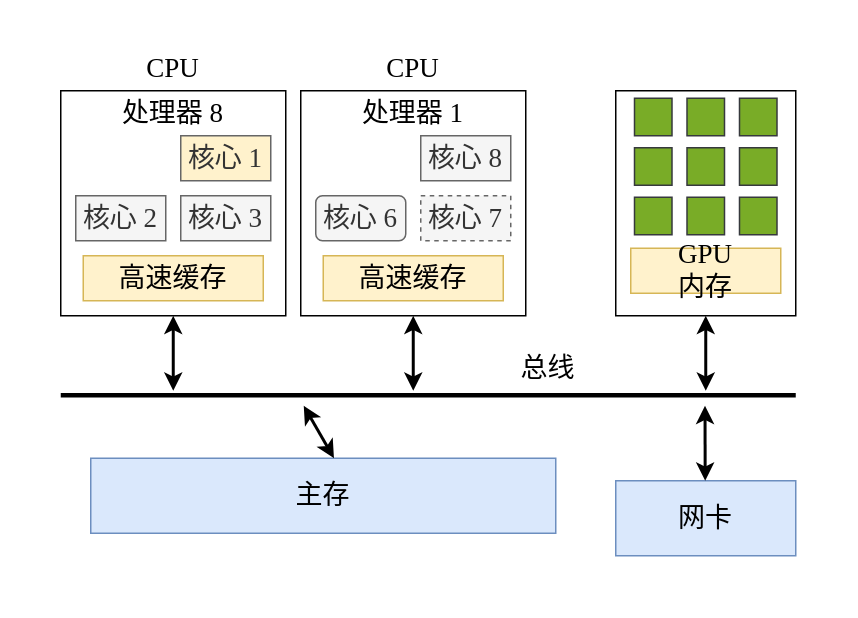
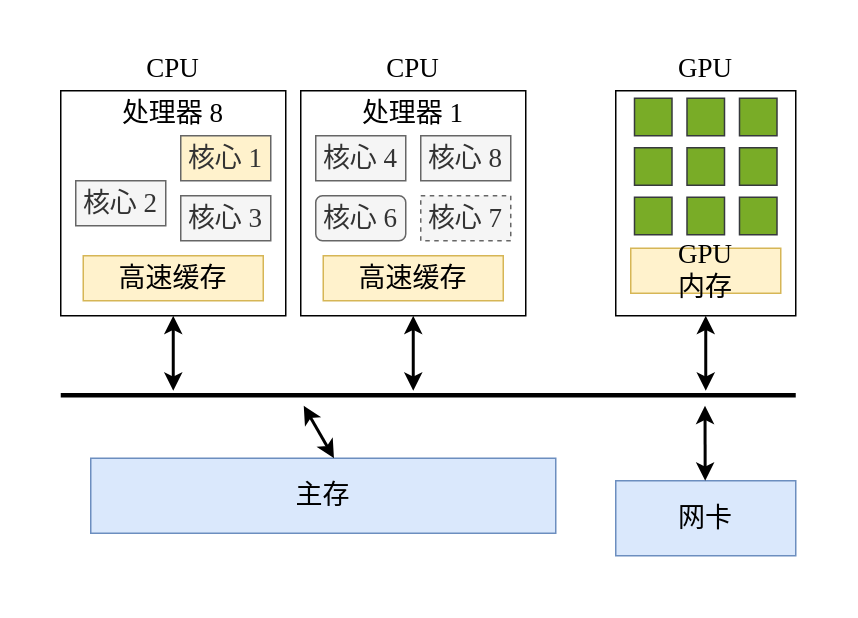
  <mxCell id="0" />
  <mxCell id="1" parent="0" />
  <mxCell id="2" value="" style="rounded=0;whiteSpace=wrap;html=1;strokeColor=none;fillColor=none;" parent="1" vertex="1"><mxGeometry x="20" y="20" width="530" height="370" as="geometry" /></mxCell>
  <mxCell id="3" value="" style="rounded=0;whiteSpace=wrap;html=1;fillColor=none;fontFamily=Times New Roman;" parent="1" vertex="1"><mxGeometry x="40" y="60" width="150" height="150" as="geometry" /></mxCell>
  <mxCell id="4" value="处理器 8" style="text;html=1;strokeColor=none;fillColor=none;align=center;verticalAlign=middle;whiteSpace=wrap;rounded=0;fontSize=18;fontFamily=Times New Roman;" parent="1" vertex="1"><mxGeometry x="70" y="60" width="90" height="30" as="geometry" /></mxCell>
  <mxCell id="5" value="核心 1" style="rounded=0;whiteSpace=wrap;html=1;fontSize=18;fillColor=#fff2cc;strokeColor=#666666;fontColor=#333333;fontFamily=Times New Roman;" parent="1" vertex="1"><mxGeometry x="120" y="90" width="60" height="30" as="geometry" /></mxCell>
- <mxCell id="6" value="核心 2" style="rounded=0;whiteSpace=wrap;html=1;fontSize=18;fillColor=#f5f5f5;strokeColor=#666666;fontColor=#333333;fontFamily=Times New Roman;" parent="1" vertex="1"><mxGeometry x="50" y="130" width="60" height="30" as="geometry" /></mxCell>
+ <mxCell id="6" value="核心 2" style="rounded=0;whiteSpace=wrap;html=1;fontSize=18;fillColor=#f5f5f5;strokeColor=#666666;fontColor=#333333;fontFamily=Times New Roman;" parent="1" vertex="1"><mxGeometry x="50" y="120" width="60" height="30" as="geometry" /></mxCell>
  <mxCell id="7" value="核心 3" style="rounded=0;whiteSpace=wrap;html=1;fontSize=18;fillColor=#f5f5f5;strokeColor=#666666;fontColor=#333333;fontFamily=Times New Roman;" parent="1" vertex="1"><mxGeometry x="120" y="130" width="60" height="30" as="geometry" /></mxCell>
  <mxCell id="8" value="" style="rounded=0;whiteSpace=wrap;html=1;fillColor=none;fontFamily=Times New Roman;" parent="1" vertex="1"><mxGeometry x="200" y="60" width="150" height="150" as="geometry" /></mxCell>
  <mxCell id="9" value="处理器 1" style="text;html=1;strokeColor=none;fillColor=none;align=center;verticalAlign=middle;whiteSpace=wrap;rounded=0;fontSize=18;fontFamily=Times New Roman;" parent="1" vertex="1"><mxGeometry x="230" y="60" width="90" height="30" as="geometry" /></mxCell>
+ <mxCell id="10" value="核心 4" style="rounded=0;whiteSpace=wrap;html=1;fontSize=18;fillColor=#f5f5f5;strokeColor=#666666;fontColor=#333333;fontFamily=Times New Roman;" parent="1" vertex="1"><mxGeometry x="210" y="90" width="60" height="30" as="geometry" /></mxCell>
  <mxCell id="11" value="核心 8" style="rounded=0;whiteSpace=wrap;html=1;fontSize=18;fillColor=#f5f5f5;strokeColor=#666666;fontColor=#333333;fontFamily=Times New Roman;" parent="1" vertex="1"><mxGeometry x="280" y="90" width="60" height="30" as="geometry" /></mxCell>
  <mxCell id="12" value="核心 6" style="whiteSpace=wrap;html=1;fontSize=18;fillColor=#f5f5f5;strokeColor=#666666;fontColor=#333333;fontFamily=Times New Roman;rounded=1;" parent="1" vertex="1"><mxGeometry x="210" y="130" width="60" height="30" as="geometry" /></mxCell>
  <mxCell id="13" value="核心 7" style="rounded=0;whiteSpace=wrap;html=1;fontSize=18;fillColor=#f5f5f5;strokeColor=#666666;fontColor=#333333;fontFamily=Times New Roman;dashed=1;" parent="1" vertex="1"><mxGeometry x="280" y="130" width="60" height="30" as="geometry" /></mxCell>
  <mxCell id="14" value="高速缓存" style="rounded=0;whiteSpace=wrap;html=1;fontSize=18;fillColor=#fff2cc;strokeColor=#d6b656;fontFamily=Times New Roman;" parent="1" vertex="1"><mxGeometry x="55" y="170" width="120" height="30" as="geometry" /></mxCell>
  <mxCell id="15" value="高速缓存" style="rounded=0;whiteSpace=wrap;html=1;fontSize=18;fillColor=#fff2cc;strokeColor=#d6b656;fontFamily=Times New Roman;" parent="1" vertex="1"><mxGeometry x="215" y="170" width="120" height="30" as="geometry" /></mxCell>
  <mxCell id="16" value="" style="endArrow=none;html=1;rounded=0;fontSize=18;strokeWidth=3;fontFamily=Times New Roman;" parent="1" edge="1"><mxGeometry width="50" height="50" relative="1" as="geometry"><mxPoint x="40" y="263" as="sourcePoint" /><mxPoint x="530" y="263" as="targetPoint" /></mxGeometry></mxCell>
  <mxCell id="17" value="" style="endArrow=classic;startArrow=classic;html=1;rounded=0;strokeWidth=2;fontSize=18;entryX=0.5;entryY=1;entryDx=0;entryDy=0;fontFamily=Times New Roman;" parent="1" target="3" edge="1"><mxGeometry width="50" height="50" relative="1" as="geometry"><mxPoint x="115" y="260" as="sourcePoint" /><mxPoint x="40" y="350" as="targetPoint" /></mxGeometry></mxCell>
  <mxCell id="18" value="" style="endArrow=classic;startArrow=classic;html=1;rounded=0;strokeWidth=2;fontSize=18;entryX=0.5;entryY=1;entryDx=0;entryDy=0;fontFamily=Times New Roman;" parent="1" target="8" edge="1"><mxGeometry width="50" height="50" relative="1" as="geometry"><mxPoint x="275" y="260" as="sourcePoint" /><mxPoint x="125" y="220" as="targetPoint" /></mxGeometry></mxCell>
  <mxCell id="19" value="主存" style="rounded=0;whiteSpace=wrap;html=1;fontSize=18;fillColor=#dae8fc;strokeColor=#6c8ebf;fontFamily=Times New Roman;" parent="1" vertex="1"><mxGeometry x="60" y="305" width="310" height="50" as="geometry" /></mxCell>
- <mxCell id="20" value="总线" style="text;html=1;strokeColor=none;fillColor=none;align=center;verticalAlign=middle;whiteSpace=wrap;rounded=0;fontSize=18;fontFamily=Times New Roman;" parent="1" vertex="1"><mxGeometry x="335" y="230" width="60" height="30" as="geometry" /></mxCell>
  <mxCell id="21" value="" style="rounded=0;whiteSpace=wrap;html=1;fontSize=18;fontFamily=Times New Roman;" parent="1" vertex="1"><mxGeometry x="410" y="60" width="120" height="150" as="geometry" /></mxCell>
  <mxCell id="22" value="&lt;font&gt;CPU&lt;/font&gt;" style="text;html=1;strokeColor=none;fillColor=none;align=center;verticalAlign=middle;whiteSpace=wrap;rounded=0;fontSize=18;fontFamily=Times New Roman;" parent="1" vertex="1"><mxGeometry x="85" y="30" width="60" height="30" as="geometry" /></mxCell>
  <mxCell id="23" value="&lt;font&gt;CPU&lt;/font&gt;" style="text;html=1;strokeColor=none;fillColor=none;align=center;verticalAlign=middle;whiteSpace=wrap;rounded=0;fontSize=18;fontFamily=Times New Roman;" parent="1" vertex="1"><mxGeometry x="245" y="30" width="60" height="30" as="geometry" /></mxCell>
+ <mxCell id="24" value="&lt;font&gt;GPU&lt;/font&gt;" style="text;html=1;strokeColor=none;fillColor=none;align=center;verticalAlign=middle;whiteSpace=wrap;rounded=0;fontSize=18;fontFamily=Times New Roman;" parent="1" vertex="1"><mxGeometry x="440" y="30" width="60" height="30" as="geometry" /></mxCell>
  <mxCell id="25" value="" style="whiteSpace=wrap;html=1;aspect=fixed;fontSize=18;fillColor=#79AC27;strokeColor=#36393d;fontFamily=Times New Roman;" parent="1" vertex="1"><mxGeometry x="457.5" y="65" width="25" height="25" as="geometry" /></mxCell>
  <mxCell id="26" value="" style="whiteSpace=wrap;html=1;aspect=fixed;fontSize=18;fillColor=#79AC27;strokeColor=#36393d;fontFamily=Times New Roman;" parent="1" vertex="1"><mxGeometry x="422.5" y="65" width="25" height="25" as="geometry" /></mxCell>
  <mxCell id="27" value="" style="whiteSpace=wrap;html=1;aspect=fixed;fontSize=18;fillColor=#79AC27;strokeColor=#36393d;fontFamily=Times New Roman;" parent="1" vertex="1"><mxGeometry x="492.5" y="65" width="25" height="25" as="geometry" /></mxCell>
  <mxCell id="28" value="" style="whiteSpace=wrap;html=1;aspect=fixed;fontSize=18;fillColor=#79AC27;strokeColor=#36393d;fontFamily=Times New Roman;" parent="1" vertex="1"><mxGeometry x="457.5" y="98" width="25" height="25" as="geometry" /></mxCell>
  <mxCell id="29" value="" style="whiteSpace=wrap;html=1;aspect=fixed;fontSize=18;fillColor=#79AC27;strokeColor=#36393d;fontFamily=Times New Roman;" parent="1" vertex="1"><mxGeometry x="422.5" y="98" width="25" height="25" as="geometry" /></mxCell>
  <mxCell id="30" value="" style="whiteSpace=wrap;html=1;aspect=fixed;fontSize=18;fillColor=#79AC27;strokeColor=#36393d;fontFamily=Times New Roman;" parent="1" vertex="1"><mxGeometry x="492.5" y="98" width="25" height="25" as="geometry" /></mxCell>
  <mxCell id="31" value="" style="whiteSpace=wrap;html=1;aspect=fixed;fontSize=18;fillColor=#79AC27;strokeColor=#36393d;fontFamily=Times New Roman;" parent="1" vertex="1"><mxGeometry x="457.5" y="131" width="25" height="25" as="geometry" /></mxCell>
  <mxCell id="32" value="" style="whiteSpace=wrap;html=1;aspect=fixed;fontSize=18;fillColor=#79AC27;strokeColor=#36393d;fontFamily=Times New Roman;" parent="1" vertex="1"><mxGeometry x="422.5" y="131" width="25" height="25" as="geometry" /></mxCell>
  <mxCell id="33" value="" style="whiteSpace=wrap;html=1;aspect=fixed;fontSize=18;fillColor=#79AC27;strokeColor=#36393d;fontFamily=Times New Roman;" parent="1" vertex="1"><mxGeometry x="492.5" y="131" width="25" height="25" as="geometry" /></mxCell>
  <mxCell id="34" value="GPU&lt;br&gt;内存" style="rounded=0;whiteSpace=wrap;html=1;fontSize=18;fillColor=#fff2cc;strokeColor=#d6b656;fontFamily=Times New Roman;" parent="1" vertex="1"><mxGeometry x="420" y="165" width="100" height="30" as="geometry" /></mxCell>
  <mxCell id="35" value="" style="endArrow=classic;startArrow=classic;html=1;rounded=0;strokeWidth=2;fontSize=18;entryX=0.5;entryY=1;entryDx=0;entryDy=0;fontFamily=Times New Roman;" parent="1" target="21" edge="1"><mxGeometry width="50" height="50" relative="1" as="geometry"><mxPoint x="470" y="260" as="sourcePoint" /><mxPoint x="285" y="220" as="targetPoint" /></mxGeometry></mxCell>
  <mxCell id="36" value="" style="endArrow=classic;startArrow=classic;html=1;rounded=0;strokeWidth=2;fontSize=18;exitX=0.523;exitY=0;exitDx=0;exitDy=0;exitPerimeter=0;fontFamily=Times New Roman;" parent="1" source="19" edge="1"><mxGeometry width="50" height="50" relative="1" as="geometry"><mxPoint x="195" y="280" as="sourcePoint" /><mxPoint x="202" y="270" as="targetPoint" /></mxGeometry></mxCell>
  <mxCell id="37" value="网卡" style="rounded=0;whiteSpace=wrap;html=1;fontSize=18;fillColor=#dae8fc;strokeColor=#6c8ebf;fontFamily=Times New Roman;" parent="1" vertex="1"><mxGeometry x="410" y="320" width="120" height="50" as="geometry" /></mxCell>
  <mxCell id="38" value="" style="endArrow=classic;startArrow=classic;html=1;rounded=0;strokeWidth=2;fontSize=18;exitX=0.523;exitY=0;exitDx=0;exitDy=0;exitPerimeter=0;fontFamily=Times New Roman;" parent="1" edge="1"><mxGeometry x="0.59" y="-98" width="50" height="50" relative="1" as="geometry"><mxPoint x="469.63" y="320" as="sourcePoint" /><mxPoint x="469.5" y="270" as="targetPoint" /><mxPoint as="offset" /></mxGeometry></mxCell>
